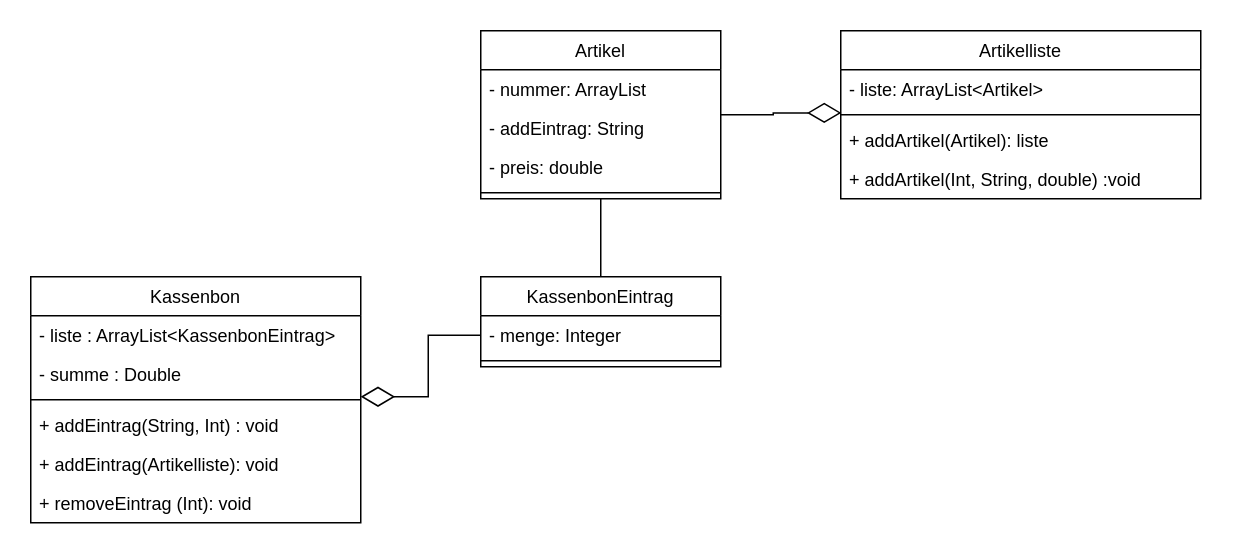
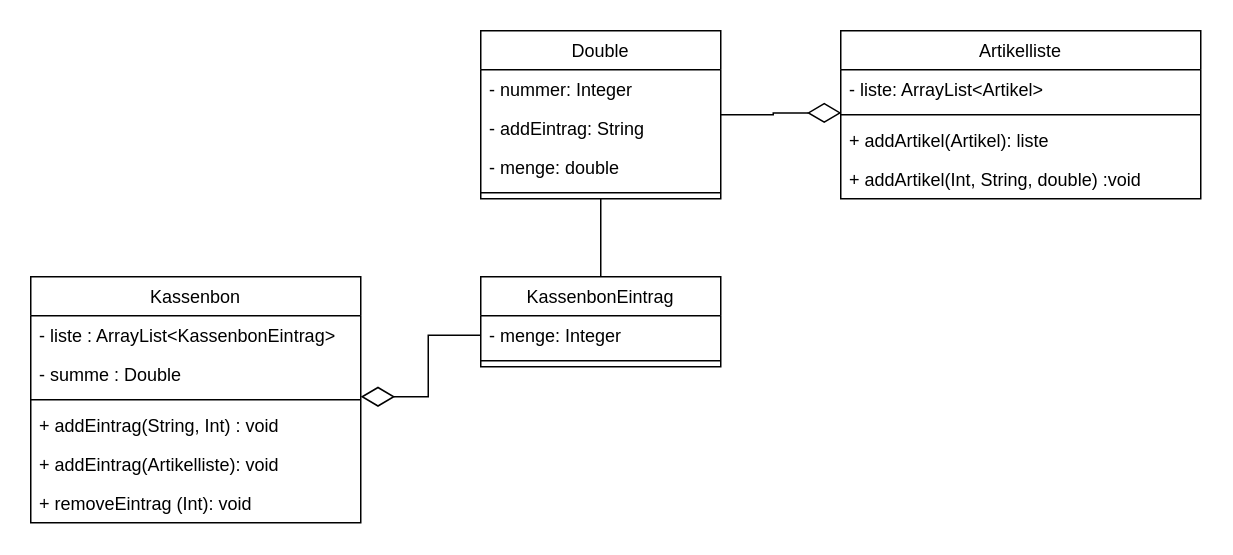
  <mxCell id="0" />
  <mxCell id="1" parent="0" />
  <mxCell id="2" value="Kassenbon" style="swimlane;fontStyle=0;childLayout=stackLayout;horizontal=1;startSize=26;fillColor=none;horizontalStack=0;resizeParent=1;resizeParentMax=0;resizeLast=0;collapsible=1;marginBottom=0;" vertex="1" parent="1"><mxGeometry x="20" y="184" width="220" height="164" as="geometry" /></mxCell>
  <mxCell id="3" value="- liste : ArrayList&lt;KassenbonEintrag&gt;" style="text;strokeColor=none;fillColor=none;align=left;verticalAlign=top;spacingLeft=4;spacingRight=4;overflow=hidden;rotatable=0;points=[[0,0.5],[1,0.5]];portConstraint=eastwest;" vertex="1" parent="2"><mxGeometry y="26" width="220" height="26" as="geometry" /></mxCell>
  <mxCell id="4" value="- summe : Double" style="text;strokeColor=none;fillColor=none;align=left;verticalAlign=top;spacingLeft=4;spacingRight=4;overflow=hidden;rotatable=0;points=[[0,0.5],[1,0.5]];portConstraint=eastwest;" vertex="1" parent="2"><mxGeometry y="52" width="220" height="26" as="geometry" /></mxCell>
  <mxCell id="5" value="" style="line;strokeWidth=1;fillColor=none;align=left;verticalAlign=middle;spacingTop=-1;spacingLeft=3;spacingRight=3;rotatable=0;labelPosition=right;points=[];portConstraint=eastwest;" vertex="1" parent="2"><mxGeometry y="78" width="220" height="8" as="geometry" /></mxCell>
  <mxCell id="6" value="+ addEintrag(String, Int) : void" style="text;strokeColor=none;fillColor=none;align=left;verticalAlign=top;spacingLeft=4;spacingRight=4;overflow=hidden;rotatable=0;points=[[0,0.5],[1,0.5]];portConstraint=eastwest;" vertex="1" parent="2"><mxGeometry y="86" width="220" height="26" as="geometry" /></mxCell>
  <mxCell id="7" value="+ addEintrag(Artikelliste): void" style="text;strokeColor=none;fillColor=none;align=left;verticalAlign=top;spacingLeft=4;spacingRight=4;overflow=hidden;rotatable=0;points=[[0,0.5],[1,0.5]];portConstraint=eastwest;" vertex="1" parent="2"><mxGeometry y="112" width="220" height="26" as="geometry" /></mxCell>
  <mxCell id="8" value="+ removeEintrag (Int): void" style="text;strokeColor=none;fillColor=none;align=left;verticalAlign=top;spacingLeft=4;spacingRight=4;overflow=hidden;rotatable=0;points=[[0,0.5],[1,0.5]];portConstraint=eastwest;" vertex="1" parent="2"><mxGeometry y="138" width="220" height="26" as="geometry" /></mxCell>
  <mxCell id="9" style="edgeStyle=orthogonalEdgeStyle;rounded=0;orthogonalLoop=1;jettySize=auto;html=1;exitX=0.5;exitY=0;exitDx=0;exitDy=0;entryX=0.5;entryY=1;entryDx=0;entryDy=0;endArrow=none;endFill=0;strokeWidth=1;endSize=10;startSize=1;" edge="1" parent="1" source="10" target="14"><mxGeometry relative="1" as="geometry" /></mxCell>
  <mxCell id="10" value="KassenbonEintrag" style="swimlane;fontStyle=0;childLayout=stackLayout;horizontal=1;startSize=26;fillColor=none;horizontalStack=0;resizeParent=1;resizeParentMax=0;resizeLast=0;collapsible=1;marginBottom=0;" vertex="1" parent="1"><mxGeometry x="320" y="184" width="160" height="60" as="geometry" /></mxCell>
  <mxCell id="11" value="- menge: Integer" style="text;strokeColor=none;fillColor=none;align=left;verticalAlign=top;spacingLeft=4;spacingRight=4;overflow=hidden;rotatable=0;points=[[0,0.5],[1,0.5]];portConstraint=eastwest;" vertex="1" parent="10"><mxGeometry y="26" width="160" height="26" as="geometry" /></mxCell>
  <mxCell id="12" value="" style="line;strokeWidth=1;fillColor=none;align=left;verticalAlign=middle;spacingTop=-1;spacingLeft=3;spacingRight=3;rotatable=0;labelPosition=right;points=[];portConstraint=eastwest;" vertex="1" parent="10"><mxGeometry y="52" width="160" height="8" as="geometry" /></mxCell>
  <mxCell id="13" style="edgeStyle=orthogonalEdgeStyle;rounded=0;orthogonalLoop=1;jettySize=auto;html=1;entryX=0.002;entryY=1.108;entryDx=0;entryDy=0;entryPerimeter=0;endArrow=diamondThin;endFill=0;startSize=1;endSize=20;strokeWidth=1;" edge="1" parent="1" source="14" target="20"><mxGeometry relative="1" as="geometry" /></mxCell>
- <mxCell id="14" value="Artikel" style="swimlane;fontStyle=0;childLayout=stackLayout;horizontal=1;startSize=26;fillColor=none;horizontalStack=0;resizeParent=1;resizeParentMax=0;resizeLast=0;collapsible=1;marginBottom=0;" vertex="1" parent="1"><mxGeometry x="320" y="20" width="160" height="112" as="geometry" /></mxCell>
- <mxCell id="15" value="- nummer: ArrayList" style="text;strokeColor=none;fillColor=none;align=left;verticalAlign=top;spacingLeft=4;spacingRight=4;overflow=hidden;rotatable=0;points=[[0,0.5],[1,0.5]];portConstraint=eastwest;" vertex="1" parent="14"><mxGeometry y="26" width="160" height="26" as="geometry" /></mxCell>
+ <mxCell id="14" value="Double" style="swimlane;fontStyle=0;childLayout=stackLayout;horizontal=1;startSize=26;fillColor=none;horizontalStack=0;resizeParent=1;resizeParentMax=0;resizeLast=0;collapsible=1;marginBottom=0;" vertex="1" parent="1"><mxGeometry x="320" y="20" width="160" height="112" as="geometry" /></mxCell>
+ <mxCell id="15" value="- nummer: Integer" style="text;strokeColor=none;fillColor=none;align=left;verticalAlign=top;spacingLeft=4;spacingRight=4;overflow=hidden;rotatable=0;points=[[0,0.5],[1,0.5]];portConstraint=eastwest;" vertex="1" parent="14"><mxGeometry y="26" width="160" height="26" as="geometry" /></mxCell>
  <mxCell id="16" value="- addEintrag: String" style="text;strokeColor=none;fillColor=none;align=left;verticalAlign=top;spacingLeft=4;spacingRight=4;overflow=hidden;rotatable=0;points=[[0,0.5],[1,0.5]];portConstraint=eastwest;" vertex="1" parent="14"><mxGeometry y="52" width="160" height="26" as="geometry" /></mxCell>
- <mxCell id="17" value="- preis: double" style="text;strokeColor=none;fillColor=none;align=left;verticalAlign=top;spacingLeft=4;spacingRight=4;overflow=hidden;rotatable=0;points=[[0,0.5],[1,0.5]];portConstraint=eastwest;" vertex="1" parent="14"><mxGeometry y="78" width="160" height="26" as="geometry" /></mxCell>
+ <mxCell id="17" value="- menge: double" style="text;strokeColor=none;fillColor=none;align=left;verticalAlign=top;spacingLeft=4;spacingRight=4;overflow=hidden;rotatable=0;points=[[0,0.5],[1,0.5]];portConstraint=eastwest;" vertex="1" parent="14"><mxGeometry y="78" width="160" height="26" as="geometry" /></mxCell>
  <mxCell id="18" value="" style="line;strokeWidth=1;fillColor=none;align=left;verticalAlign=middle;spacingTop=-1;spacingLeft=3;spacingRight=3;rotatable=0;labelPosition=right;points=[];portConstraint=eastwest;" vertex="1" parent="14"><mxGeometry y="104" width="160" height="8" as="geometry" /></mxCell>
  <mxCell id="19" value="Artikelliste" style="swimlane;fontStyle=0;childLayout=stackLayout;horizontal=1;startSize=26;fillColor=none;horizontalStack=0;resizeParent=1;resizeParentMax=0;resizeLast=0;collapsible=1;marginBottom=0;" vertex="1" parent="1"><mxGeometry x="560" y="20" width="240" height="112" as="geometry" /></mxCell>
  <mxCell id="20" value="- liste: ArrayList&lt;Artikel&gt;" style="text;strokeColor=none;fillColor=none;align=left;verticalAlign=top;spacingLeft=4;spacingRight=4;overflow=hidden;rotatable=0;points=[[0,0.5],[1,0.5]];portConstraint=eastwest;" vertex="1" parent="19"><mxGeometry y="26" width="240" height="26" as="geometry" /></mxCell>
  <mxCell id="21" value="" style="line;strokeWidth=1;fillColor=none;align=left;verticalAlign=middle;spacingTop=-1;spacingLeft=3;spacingRight=3;rotatable=0;labelPosition=right;points=[];portConstraint=eastwest;" vertex="1" parent="19"><mxGeometry y="52" width="240" height="8" as="geometry" /></mxCell>
  <mxCell id="22" value="+ addArtikel(Artikel): liste" style="text;strokeColor=none;fillColor=none;align=left;verticalAlign=top;spacingLeft=4;spacingRight=4;overflow=hidden;rotatable=0;points=[[0,0.5],[1,0.5]];portConstraint=eastwest;" vertex="1" parent="19"><mxGeometry y="60" width="240" height="26" as="geometry" /></mxCell>
  <mxCell id="23" value="+ addArtikel(Int, String, double) :void" style="text;strokeColor=none;fillColor=none;align=left;verticalAlign=top;spacingLeft=4;spacingRight=4;overflow=hidden;rotatable=0;points=[[0,0.5],[1,0.5]];portConstraint=eastwest;" vertex="1" parent="19"><mxGeometry y="86" width="240" height="26" as="geometry" /></mxCell>
  <mxCell id="24" style="edgeStyle=orthogonalEdgeStyle;rounded=0;orthogonalLoop=1;jettySize=auto;html=1;entryX=1;entryY=0.25;entryDx=0;entryDy=0;entryPerimeter=0;endArrow=diamondThin;endFill=0;startSize=1;endSize=20;strokeWidth=1;" edge="1" parent="1" source="11" target="5"><mxGeometry relative="1" as="geometry" /></mxCell>
